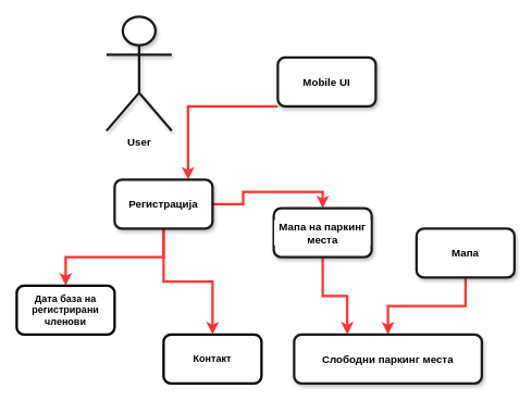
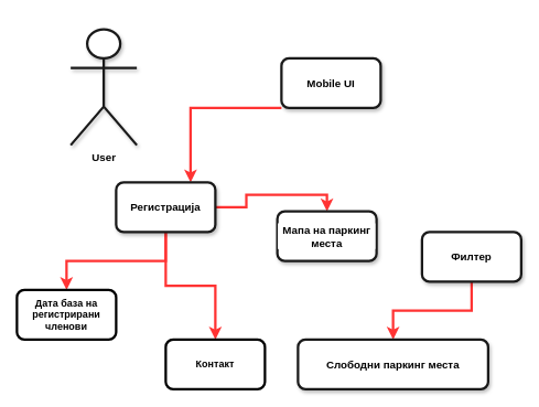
  <mxCell id="0" />
  <mxCell id="1" parent="0" />
- <mxCell id="2" value="&lt;b&gt;User&lt;/b&gt;" style="shape=umlActor;verticalLabelPosition=bottom;verticalAlign=top;html=1;shadow=1;glass=0;labelBackgroundColor=#FFFFFF;fontSize=13;strokeColor=#1A1A1A;strokeWidth=3;" vertex="1" parent="1"><mxGeometry x="130" y="20" width="80" height="140" as="geometry" /></mxCell>
+ <mxCell id="2" value="&lt;b&gt;User&lt;/b&gt;" style="shape=umlActor;verticalLabelPosition=bottom;verticalAlign=top;html=1;shadow=1;glass=0;labelBackgroundColor=#FFFFFF;fontSize=13;strokeColor=#1A1A1A;strokeWidth=3;" vertex="1" parent="1"><mxGeometry x="85" y="35" width="80" height="140" as="geometry" /></mxCell>
  <mxCell id="3" style="edgeStyle=orthogonalEdgeStyle;rounded=0;orthogonalLoop=1;jettySize=auto;html=1;entryX=0.75;entryY=0;entryDx=0;entryDy=0;fontSize=13;strokeColor=#FF3333;strokeWidth=3;" edge="1" parent="1" source="4" target="8"><mxGeometry relative="1" as="geometry"><Array as="points"><mxPoint x="230" y="130" /></Array></mxGeometry></mxCell>
  <mxCell id="4" value="&lt;b&gt;Mobile UI&lt;/b&gt;" style="rounded=1;whiteSpace=wrap;html=1;shadow=1;glass=0;labelBackgroundColor=#FFFFFF;fontSize=13;strokeColor=#1A1A1A;strokeWidth=3;" vertex="1" parent="1"><mxGeometry x="340" y="70" width="120" height="60" as="geometry" /></mxCell>
  <mxCell id="5" style="edgeStyle=orthogonalEdgeStyle;rounded=0;orthogonalLoop=1;jettySize=auto;html=1;strokeWidth=3;strokeColor=#FF3333;" edge="1" parent="1" source="8" target="14"><mxGeometry relative="1" as="geometry" /></mxCell>
  <mxCell id="6" style="edgeStyle=orthogonalEdgeStyle;rounded=0;orthogonalLoop=1;jettySize=auto;html=1;entryX=0.5;entryY=0;entryDx=0;entryDy=0;strokeColor=#FF3333;strokeWidth=3;" edge="1" parent="1" source="8" target="10"><mxGeometry relative="1" as="geometry" /></mxCell>
  <mxCell id="7" style="edgeStyle=orthogonalEdgeStyle;rounded=0;orthogonalLoop=1;jettySize=auto;html=1;entryX=0.5;entryY=0;entryDx=0;entryDy=0;strokeColor=#FF3333;strokeWidth=3;" edge="1" parent="1" source="8" target="15"><mxGeometry relative="1" as="geometry" /></mxCell>
  <mxCell id="8" value="&lt;b&gt;Регистрација&lt;/b&gt;" style="rounded=1;whiteSpace=wrap;html=1;shadow=1;glass=0;labelBackgroundColor=#FFFFFF;fontSize=13;strokeColor=#1A1A1A;strokeWidth=3;" vertex="1" parent="1"><mxGeometry x="140" y="220" width="120" height="60" as="geometry" /></mxCell>
- <mxCell id="9" style="edgeStyle=orthogonalEdgeStyle;rounded=0;orthogonalLoop=1;jettySize=auto;html=1;entryX=0.283;entryY=0;entryDx=0;entryDy=0;entryPerimeter=0;strokeColor=#FF3333;strokeWidth=3;" edge="1" parent="1" source="10" target="13"><mxGeometry relative="1" as="geometry" /></mxCell>
  <mxCell id="10" value="&lt;b&gt;Мапа на паркинг места&lt;/b&gt;" style="rounded=1;whiteSpace=wrap;html=1;shadow=1;glass=0;labelBackgroundColor=#FFFFFF;fontSize=13;strokeColor=#1A1A1A;strokeWidth=3;" vertex="1" parent="1"><mxGeometry x="335" y="255" width="120" height="60" as="geometry" /></mxCell>
  <mxCell id="11" style="edgeStyle=orthogonalEdgeStyle;rounded=0;orthogonalLoop=1;jettySize=auto;html=1;entryX=0.5;entryY=0;entryDx=0;entryDy=0;fontSize=13;strokeColor=#FF3333;strokeWidth=3;" edge="1" parent="1" source="12" target="13"><mxGeometry relative="1" as="geometry" /></mxCell>
- <mxCell id="12" value="&lt;b&gt;Мапа&lt;/b&gt;" style="rounded=1;whiteSpace=wrap;html=1;shadow=1;glass=0;labelBackgroundColor=#FFFFFF;fontSize=13;strokeColor=#1A1A1A;strokeWidth=3;" vertex="1" parent="1"><mxGeometry x="510" y="280" width="120" height="60" as="geometry" /></mxCell>
+ <mxCell id="12" value="&lt;b&gt;Филтер&lt;/b&gt;" style="rounded=1;whiteSpace=wrap;html=1;shadow=1;glass=0;labelBackgroundColor=#FFFFFF;fontSize=13;strokeColor=#1A1A1A;strokeWidth=3;" vertex="1" parent="1"><mxGeometry x="510" y="280" width="120" height="60" as="geometry" /></mxCell>
  <mxCell id="13" value="&lt;b&gt;Слободни паркинг места&lt;/b&gt;" style="rounded=1;whiteSpace=wrap;html=1;shadow=1;glass=0;labelBackgroundColor=#FFFFFF;fontSize=13;strokeColor=#1A1A1A;strokeWidth=3;" vertex="1" parent="1"><mxGeometry x="360" y="410" width="230" height="60" as="geometry" /></mxCell>
  <mxCell id="14" value="&lt;b&gt;Дата база на регистрирани членови&lt;/b&gt;" style="rounded=1;whiteSpace=wrap;html=1;strokeWidth=3;" vertex="1" parent="1"><mxGeometry x="20" y="350" width="120" height="60" as="geometry" /></mxCell>
  <mxCell id="15" value="&lt;b&gt;Контакт&lt;/b&gt;" style="rounded=1;whiteSpace=wrap;html=1;strokeWidth=3;" vertex="1" parent="1"><mxGeometry x="200" y="410" width="120" height="60" as="geometry" /></mxCell>
